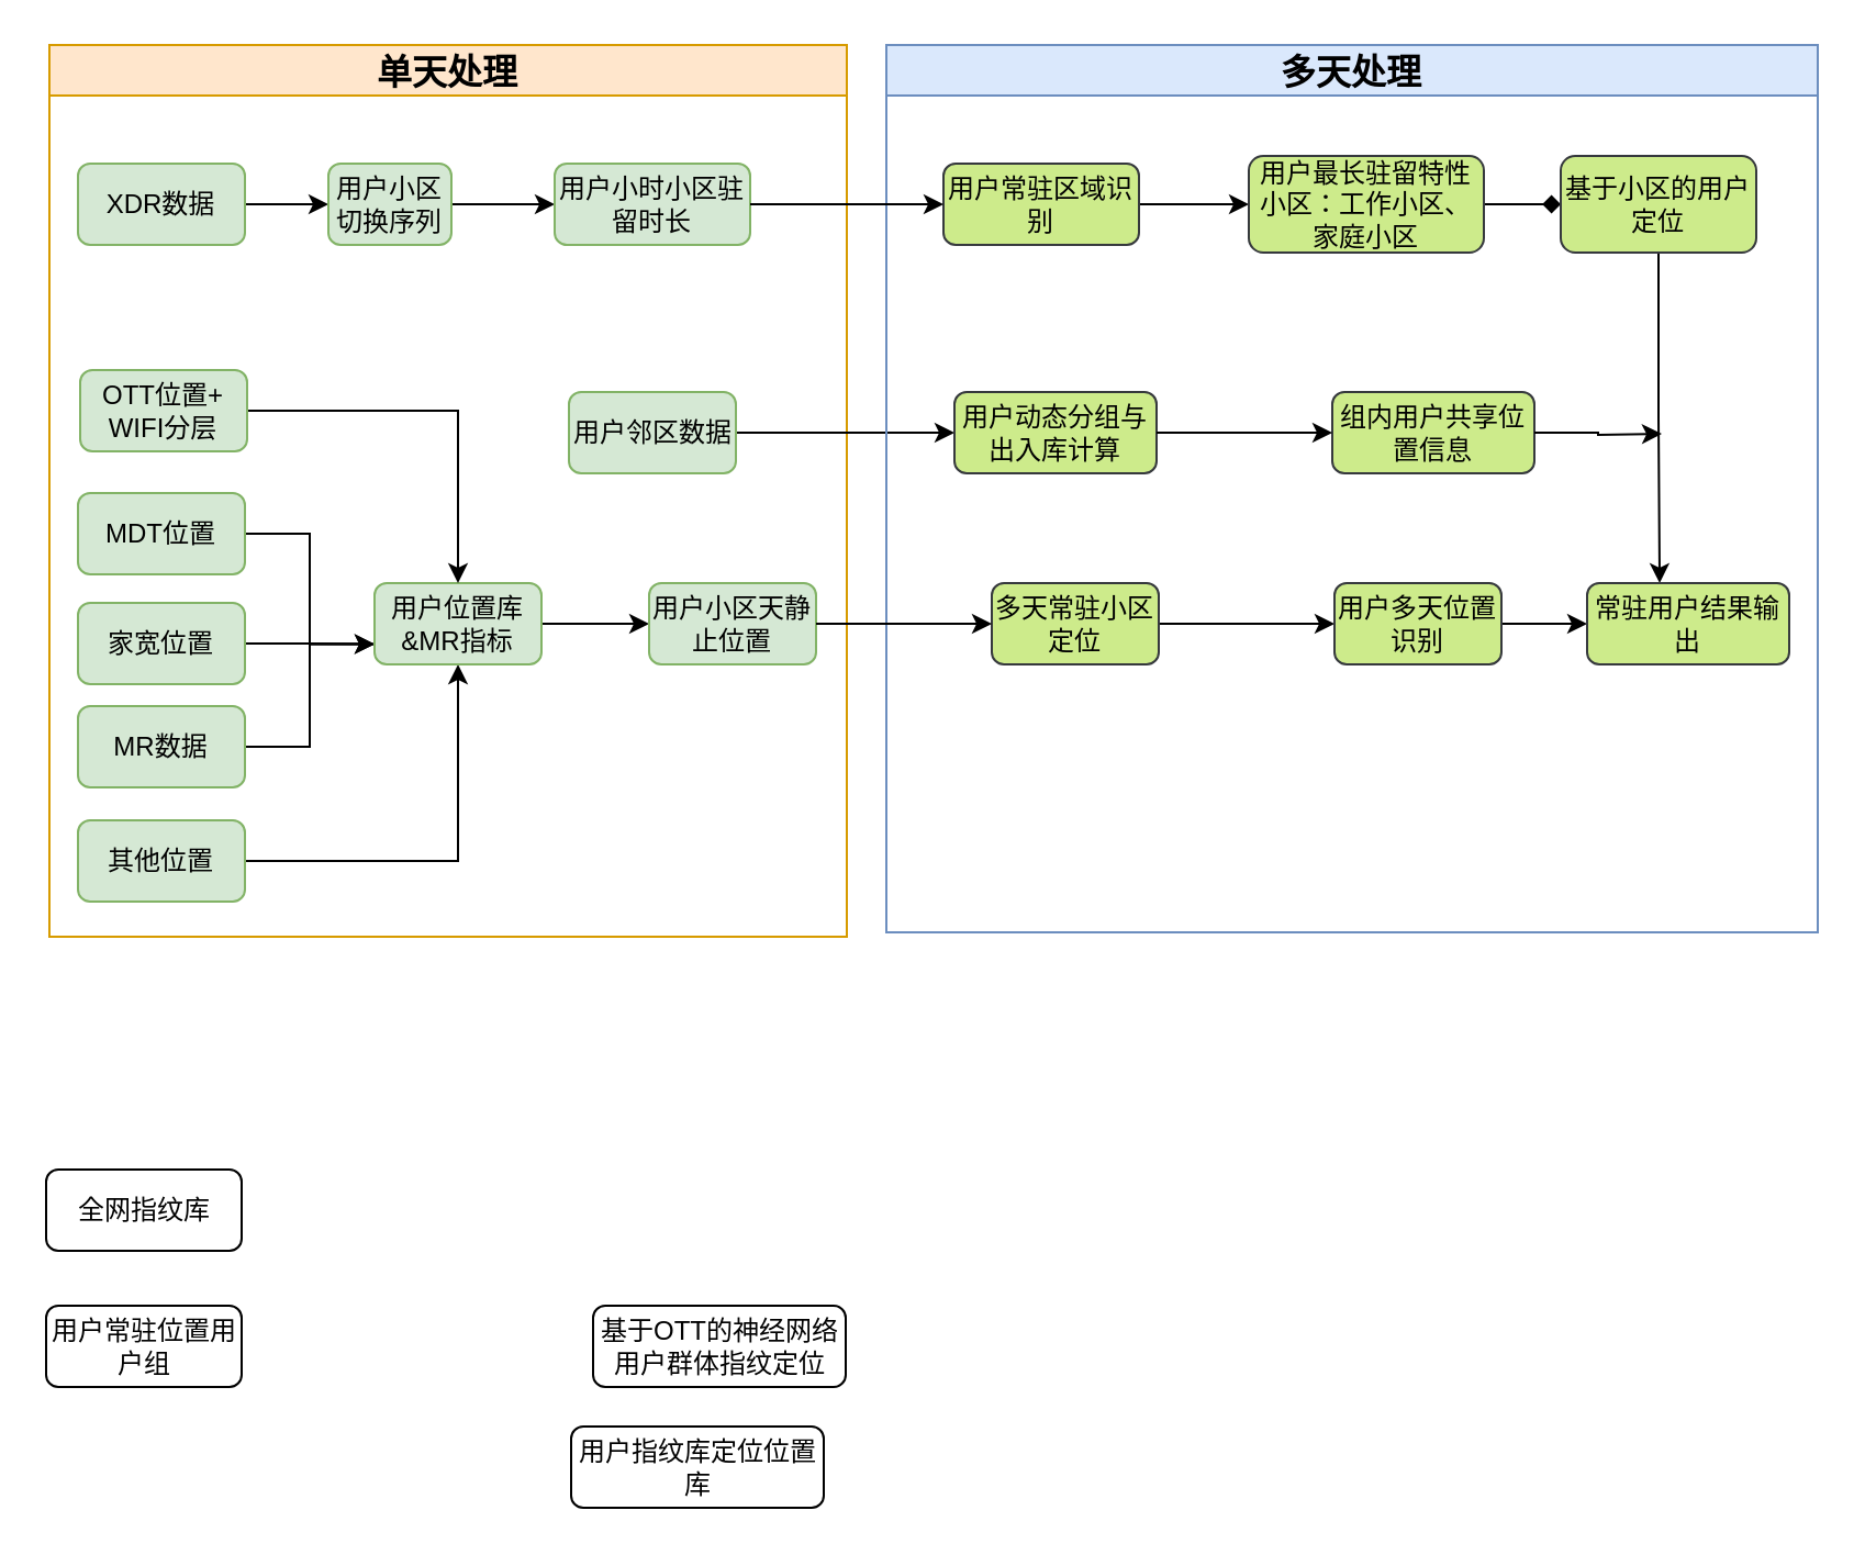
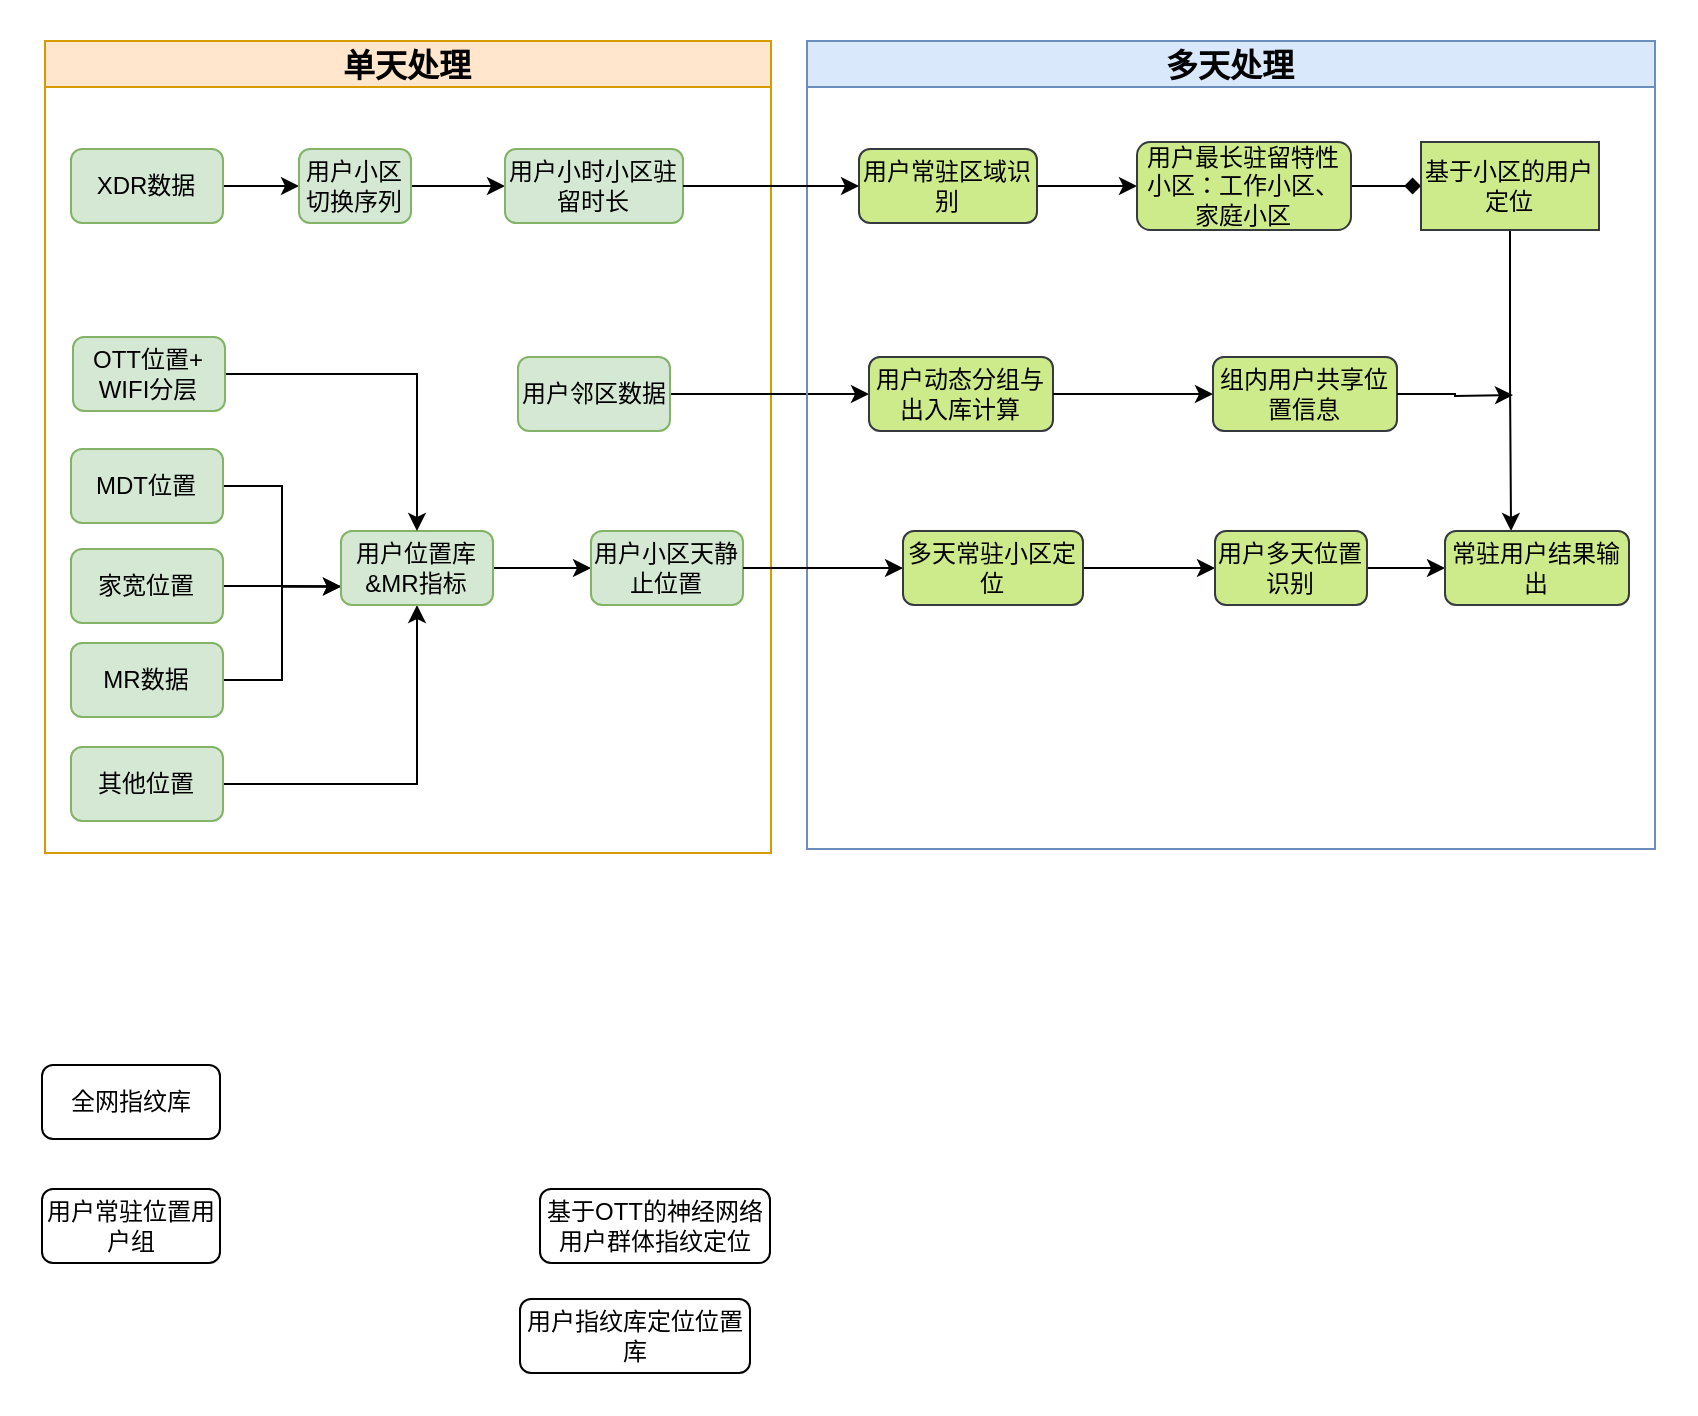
  <mxCell id="0" />
  <mxCell id="1" parent="0" />
  <mxCell id="2" value="单天处理" style="swimlane;fontSize=16;fillColor=#ffe6cc;strokeColor=#d79b00;" vertex="1" parent="1"><mxGeometry x="22" y="20" width="363" height="406" as="geometry" /></mxCell>
  <mxCell id="3" value="" style="edgeStyle=orthogonalEdgeStyle;rounded=0;orthogonalLoop=1;jettySize=auto;html=1;fontSize=16;" edge="1" parent="2" source="4" target="6"><mxGeometry relative="1" as="geometry" /></mxCell>
  <mxCell id="4" value="XDR数据" style="rounded=1;whiteSpace=wrap;html=1;fillColor=#d5e8d4;strokeColor=#82b366;" vertex="1" parent="2"><mxGeometry x="13" y="54" width="76" height="37" as="geometry" /></mxCell>
  <mxCell id="5" value="" style="edgeStyle=orthogonalEdgeStyle;rounded=0;orthogonalLoop=1;jettySize=auto;html=1;fontSize=16;" edge="1" parent="2" source="6" target="7"><mxGeometry relative="1" as="geometry" /></mxCell>
  <mxCell id="6" value="用户小区切换序列" style="rounded=1;whiteSpace=wrap;html=1;fillColor=#d5e8d4;strokeColor=#82b366;" vertex="1" parent="2"><mxGeometry x="127" y="54" width="56" height="37" as="geometry" /></mxCell>
  <mxCell id="7" value="用户小时小区驻留时长" style="rounded=1;whiteSpace=wrap;html=1;fillColor=#d5e8d4;strokeColor=#82b366;" vertex="1" parent="2"><mxGeometry x="230" y="54" width="89" height="37" as="geometry" /></mxCell>
  <mxCell id="8" style="edgeStyle=orthogonalEdgeStyle;rounded=0;orthogonalLoop=1;jettySize=auto;html=1;exitX=1;exitY=0.5;exitDx=0;exitDy=0;entryX=0;entryY=0.75;entryDx=0;entryDy=0;fontSize=16;" edge="1" parent="2" source="9" target="17"><mxGeometry relative="1" as="geometry" /></mxCell>
  <mxCell id="9" value="MDT位置" style="rounded=1;whiteSpace=wrap;html=1;fillColor=#d5e8d4;strokeColor=#82b366;" vertex="1" parent="2"><mxGeometry x="13" y="204" width="76" height="37" as="geometry" /></mxCell>
  <mxCell id="10" style="edgeStyle=orthogonalEdgeStyle;rounded=0;orthogonalLoop=1;jettySize=auto;html=1;exitX=1;exitY=0.5;exitDx=0;exitDy=0;entryX=0;entryY=0.75;entryDx=0;entryDy=0;fontSize=16;endArrow=none;" edge="1" parent="2" source="11" target="17"><mxGeometry relative="1" as="geometry" /></mxCell>
  <mxCell id="11" value="家宽位置" style="rounded=1;whiteSpace=wrap;html=1;fillColor=#d5e8d4;strokeColor=#82b366;" vertex="1" parent="2"><mxGeometry x="13" y="254" width="76" height="37" as="geometry" /></mxCell>
  <mxCell id="12" style="edgeStyle=orthogonalEdgeStyle;rounded=0;orthogonalLoop=1;jettySize=auto;html=1;entryX=0;entryY=0.75;entryDx=0;entryDy=0;fontSize=16;" edge="1" parent="2" source="13" target="17"><mxGeometry relative="1" as="geometry" /></mxCell>
  <mxCell id="13" value="MR数据" style="rounded=1;whiteSpace=wrap;html=1;fillColor=#d5e8d4;strokeColor=#82b366;" vertex="1" parent="2"><mxGeometry x="13" y="301" width="76" height="37" as="geometry" /></mxCell>
  <mxCell id="14" style="edgeStyle=orthogonalEdgeStyle;rounded=0;orthogonalLoop=1;jettySize=auto;html=1;entryX=0.5;entryY=1;entryDx=0;entryDy=0;fontSize=16;" edge="1" parent="2" source="15" target="17"><mxGeometry relative="1" as="geometry" /></mxCell>
  <mxCell id="15" value="其他位置" style="rounded=1;whiteSpace=wrap;html=1;fillColor=#d5e8d4;strokeColor=#82b366;" vertex="1" parent="2"><mxGeometry x="13" y="353" width="76" height="37" as="geometry" /></mxCell>
  <mxCell id="16" value="" style="edgeStyle=orthogonalEdgeStyle;rounded=0;orthogonalLoop=1;jettySize=auto;html=1;fontSize=16;" edge="1" parent="2" source="17" target="18"><mxGeometry relative="1" as="geometry" /></mxCell>
  <mxCell id="17" value="用户位置库&lt;br&gt;&amp;amp;MR指标" style="rounded=1;whiteSpace=wrap;html=1;fillColor=#d5e8d4;strokeColor=#82b366;" vertex="1" parent="2"><mxGeometry x="148" y="245" width="76" height="37" as="geometry" /></mxCell>
  <mxCell id="18" value="用户小区天静止位置" style="rounded=1;whiteSpace=wrap;html=1;fillColor=#d5e8d4;strokeColor=#82b366;" vertex="1" parent="2"><mxGeometry x="273" y="245" width="76" height="37" as="geometry" /></mxCell>
  <mxCell id="19" value="" style="edgeStyle=orthogonalEdgeStyle;rounded=0;orthogonalLoop=1;jettySize=auto;html=1;fontSize=16;" edge="1" parent="2" source="20" target="21"><mxGeometry relative="1" as="geometry" /></mxCell>
  <mxCell id="20" value="用户邻区数据" style="rounded=1;whiteSpace=wrap;html=1;fillColor=#d5e8d4;strokeColor=#82b366;" vertex="1" parent="2"><mxGeometry x="236.5" y="158" width="76" height="37" as="geometry" /></mxCell>
  <mxCell id="21" value="用户动态分组与出入库计算" style="rounded=1;whiteSpace=wrap;html=1;fillColor=#cdeb8b;strokeColor=#36393d;" vertex="1" parent="2"><mxGeometry x="412" y="158" width="92" height="37" as="geometry" /></mxCell>
  <mxCell id="22" value="多天处理" style="swimlane;fontSize=16;fillColor=#dae8fc;strokeColor=#6c8ebf;" vertex="1" parent="1"><mxGeometry x="403" y="20" width="424" height="404" as="geometry" /></mxCell>
  <mxCell id="23" value="" style="edgeStyle=orthogonalEdgeStyle;rounded=0;orthogonalLoop=1;jettySize=auto;html=1;fontSize=16;" edge="1" parent="22" source="24" target="26"><mxGeometry relative="1" as="geometry" /></mxCell>
  <mxCell id="24" value="用户常驻区域识别" style="rounded=1;whiteSpace=wrap;html=1;fillColor=#cdeb8b;strokeColor=#36393d;" vertex="1" parent="22"><mxGeometry x="26" y="54" width="89" height="37" as="geometry" /></mxCell>
  <mxCell id="25" value="" style="edgeStyle=orthogonalEdgeStyle;rounded=0;orthogonalLoop=1;jettySize=auto;html=1;fontSize=16;endArrow=diamond;" edge="1" parent="22" source="26" target="28"><mxGeometry relative="1" as="geometry" /></mxCell>
  <mxCell id="26" value="用户最长驻留特性小区：工作小区、家庭小区" style="rounded=1;whiteSpace=wrap;html=1;fillColor=#cdeb8b;strokeColor=#36393d;" vertex="1" parent="22"><mxGeometry x="165" y="50.5" width="107" height="44" as="geometry" /></mxCell>
  <mxCell id="27" style="edgeStyle=orthogonalEdgeStyle;rounded=0;orthogonalLoop=1;jettySize=auto;html=1;exitX=0.5;exitY=1;exitDx=0;exitDy=0;entryX=0.359;entryY=0;entryDx=0;entryDy=0;entryPerimeter=0;fontSize=16;" edge="1" parent="22" source="28" target="38"><mxGeometry relative="1" as="geometry" /></mxCell>
- <mxCell id="28" value="基于小区的用户定位" style="rounded=1;whiteSpace=wrap;html=1;fillColor=#cdeb8b;strokeColor=#36393d;" vertex="1" parent="22"><mxGeometry x="307" y="50.5" width="89" height="44" as="geometry" /></mxCell>
+ <mxCell id="28" value="基于小区的用户定位" style="whiteSpace=wrap;html=1;fillColor=#cdeb8b;strokeColor=#36393d;rounded=0;" vertex="1" parent="22"><mxGeometry x="307" y="50.5" width="89" height="44" as="geometry" /></mxCell>
  <mxCell id="29" value="" style="edgeStyle=orthogonalEdgeStyle;rounded=0;orthogonalLoop=1;jettySize=auto;html=1;fontSize=16;" edge="1" parent="22" source="30" target="32"><mxGeometry relative="1" as="geometry" /></mxCell>
- <mxCell id="30" value="多天常驻小区定位" style="rounded=1;whiteSpace=wrap;html=1;fillColor=#cdeb8b;strokeColor=#36393d;" vertex="1" parent="22"><mxGeometry x="48" y="245" width="76" height="37" as="geometry" /></mxCell>
+ <mxCell id="30" value="多天常驻小区定位" style="rounded=1;whiteSpace=wrap;html=1;fillColor=#cdeb8b;strokeColor=#36393d;" vertex="1" parent="22"><mxGeometry x="48" y="245" width="90" height="37" as="geometry" /></mxCell>
  <mxCell id="31" value="" style="edgeStyle=orthogonalEdgeStyle;rounded=0;orthogonalLoop=1;jettySize=auto;html=1;fontSize=16;" edge="1" parent="22" source="32" target="38"><mxGeometry relative="1" as="geometry" /></mxCell>
  <mxCell id="32" value="用户多天位置识别" style="rounded=1;whiteSpace=wrap;html=1;fillColor=#cdeb8b;strokeColor=#36393d;" vertex="1" parent="22"><mxGeometry x="204" y="245" width="76" height="37" as="geometry" /></mxCell>
  <mxCell id="33" style="edgeStyle=orthogonalEdgeStyle;rounded=0;orthogonalLoop=1;jettySize=auto;html=1;exitX=0.5;exitY=1;exitDx=0;exitDy=0;entryX=0.5;entryY=0;entryDx=0;entryDy=0;fontSize=16;" edge="1" parent="22"><mxGeometry relative="1" as="geometry"><mxPoint x="70.5" y="166" as="sourcePoint" /></mxGeometry></mxCell>
  <mxCell id="34" style="edgeStyle=orthogonalEdgeStyle;rounded=0;orthogonalLoop=1;jettySize=auto;html=1;exitX=1;exitY=0.5;exitDx=0;exitDy=0;entryX=0;entryY=0.5;entryDx=0;entryDy=0;fontSize=16;" edge="1" parent="22"><mxGeometry relative="1" as="geometry"><mxPoint x="115" y="209.5" as="sourcePoint" /></mxGeometry></mxCell>
  <mxCell id="35" style="edgeStyle=orthogonalEdgeStyle;rounded=0;orthogonalLoop=1;jettySize=auto;html=1;exitX=1;exitY=0.5;exitDx=0;exitDy=0;entryX=0;entryY=0.5;entryDx=0;entryDy=0;fontSize=16;" edge="1" parent="22"><mxGeometry relative="1" as="geometry"><mxPoint x="246" y="209.5" as="sourcePoint" /></mxGeometry></mxCell>
  <mxCell id="36" style="edgeStyle=orthogonalEdgeStyle;rounded=0;orthogonalLoop=1;jettySize=auto;html=1;exitX=0.5;exitY=1;exitDx=0;exitDy=0;entryX=0.5;entryY=0;entryDx=0;entryDy=0;fontSize=16;" edge="1" parent="22"><mxGeometry relative="1" as="geometry"><mxPoint x="332.5" y="228" as="sourcePoint" /></mxGeometry></mxCell>
  <mxCell id="37" value="组内用户共享位置信息" style="rounded=1;whiteSpace=wrap;html=1;fillColor=#cdeb8b;strokeColor=#36393d;" vertex="1" parent="22"><mxGeometry x="203" y="158" width="92" height="37" as="geometry" /></mxCell>
  <mxCell id="38" value="常驻用户结果输出" style="rounded=1;whiteSpace=wrap;html=1;fillColor=#cdeb8b;strokeColor=#36393d;" vertex="1" parent="22"><mxGeometry x="319" y="245" width="92" height="37" as="geometry" /></mxCell>
  <mxCell id="39" value="" style="edgeStyle=orthogonalEdgeStyle;rounded=0;orthogonalLoop=1;jettySize=auto;html=1;fontSize=16;" edge="1" parent="1" source="7" target="24"><mxGeometry relative="1" as="geometry" /></mxCell>
  <mxCell id="40" style="edgeStyle=orthogonalEdgeStyle;rounded=0;orthogonalLoop=1;jettySize=auto;html=1;exitX=1;exitY=0.5;exitDx=0;exitDy=0;fontSize=16;" edge="1" parent="1" source="41" target="17"><mxGeometry relative="1" as="geometry" /></mxCell>
  <mxCell id="41" value="OTT位置+&lt;br&gt;WIFI分层" style="rounded=1;whiteSpace=wrap;html=1;fillColor=#d5e8d4;strokeColor=#82b366;" vertex="1" parent="1"><mxGeometry x="36" y="168" width="76" height="37" as="geometry" /></mxCell>
  <mxCell id="42" value="" style="edgeStyle=orthogonalEdgeStyle;rounded=0;orthogonalLoop=1;jettySize=auto;html=1;fontSize=16;" edge="1" parent="1" source="18" target="30"><mxGeometry relative="1" as="geometry" /></mxCell>
  <mxCell id="43" value="全网指纹库" style="rounded=1;whiteSpace=wrap;html=1;" vertex="1" parent="1"><mxGeometry x="20.5" y="532" width="89" height="37" as="geometry" /></mxCell>
  <mxCell id="44" value="用户常驻位置用户组" style="rounded=1;whiteSpace=wrap;html=1;" vertex="1" parent="1"><mxGeometry x="20.5" y="594" width="89" height="37" as="geometry" /></mxCell>
  <mxCell id="45" value="基于OTT的神经网络用户群体指纹定位" style="rounded=1;whiteSpace=wrap;html=1;" vertex="1" parent="1"><mxGeometry x="269.5" y="594" width="115" height="37" as="geometry" /></mxCell>
  <mxCell id="46" value="用户指纹库定位位置库" style="rounded=1;whiteSpace=wrap;html=1;" vertex="1" parent="1"><mxGeometry x="259.5" y="649" width="115" height="37" as="geometry" /></mxCell>
  <mxCell id="47" value="" style="edgeStyle=orthogonalEdgeStyle;rounded=0;orthogonalLoop=1;jettySize=auto;html=1;fontSize=16;" edge="1" parent="1" source="21" target="37"><mxGeometry relative="1" as="geometry" /></mxCell>
  <mxCell id="48" style="edgeStyle=orthogonalEdgeStyle;rounded=0;orthogonalLoop=1;jettySize=auto;html=1;exitX=1;exitY=0.5;exitDx=0;exitDy=0;fontSize=16;" edge="1" parent="1" source="37"><mxGeometry relative="1" as="geometry"><mxPoint x="756" y="197" as="targetPoint" /></mxGeometry></mxCell>
